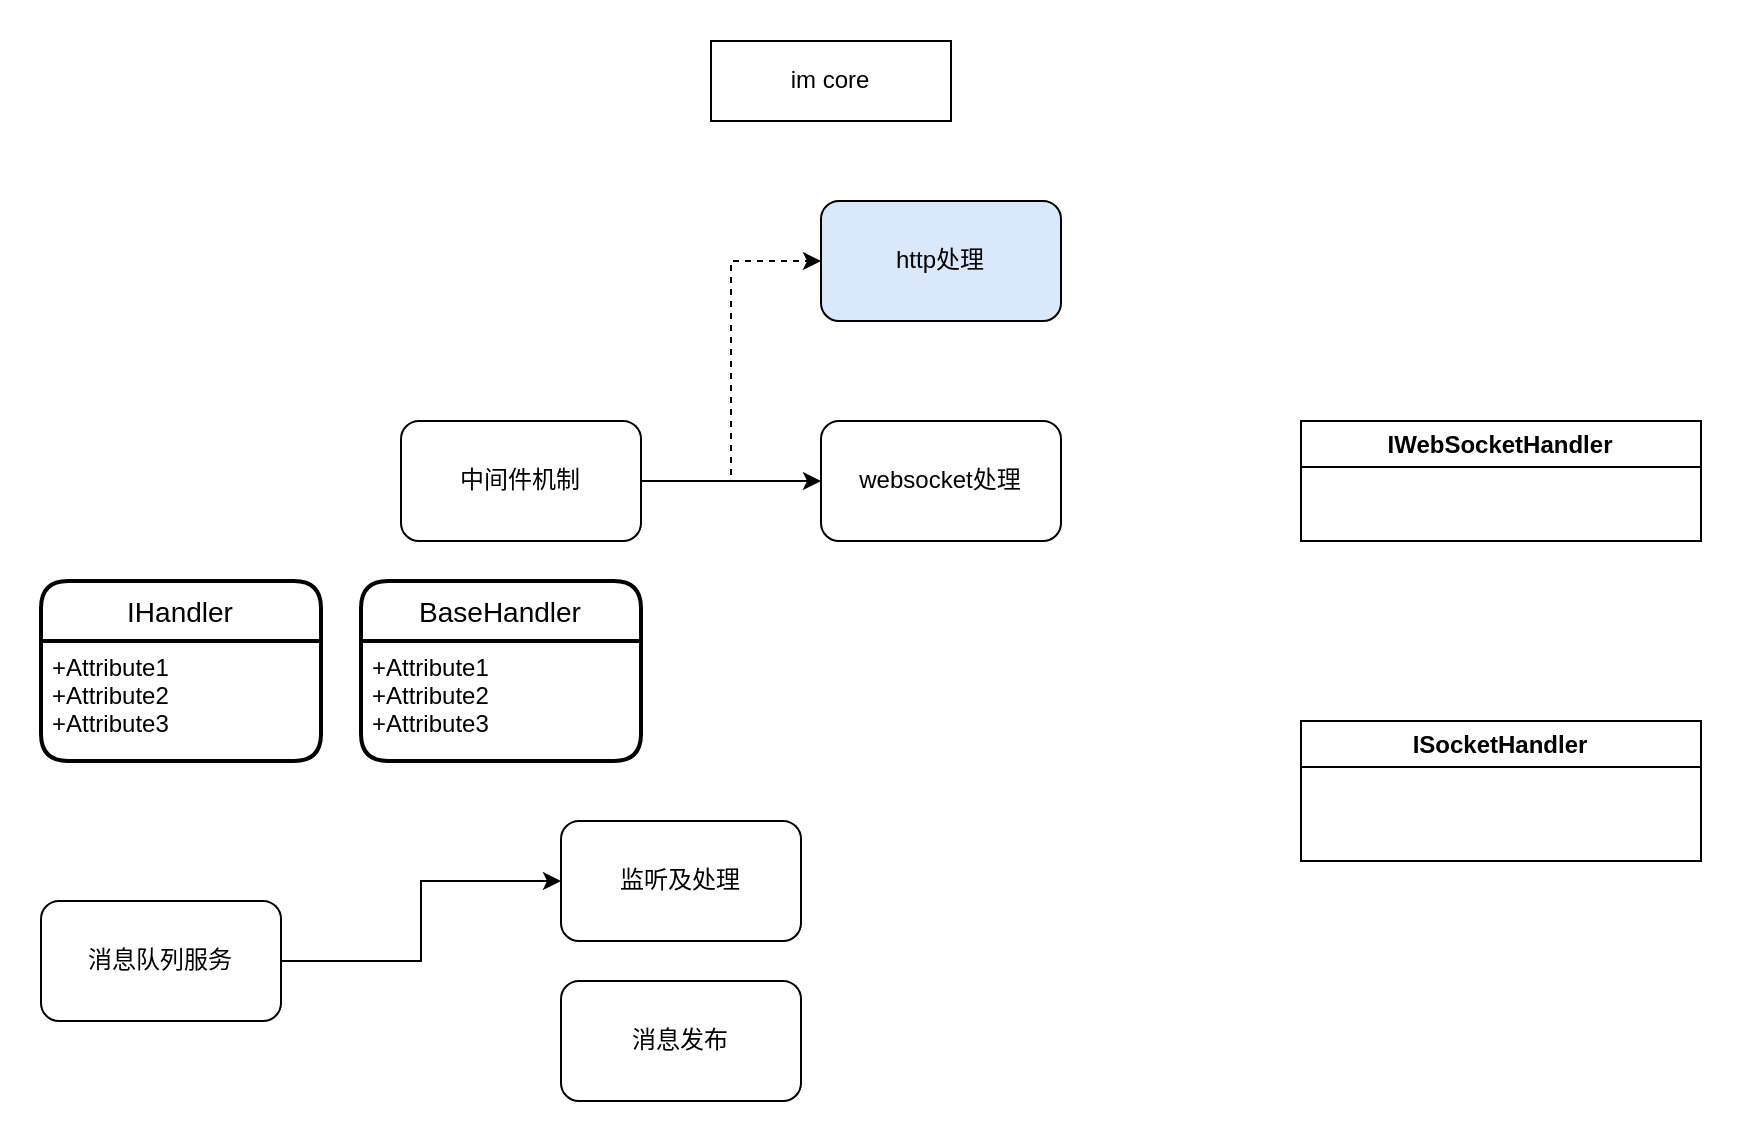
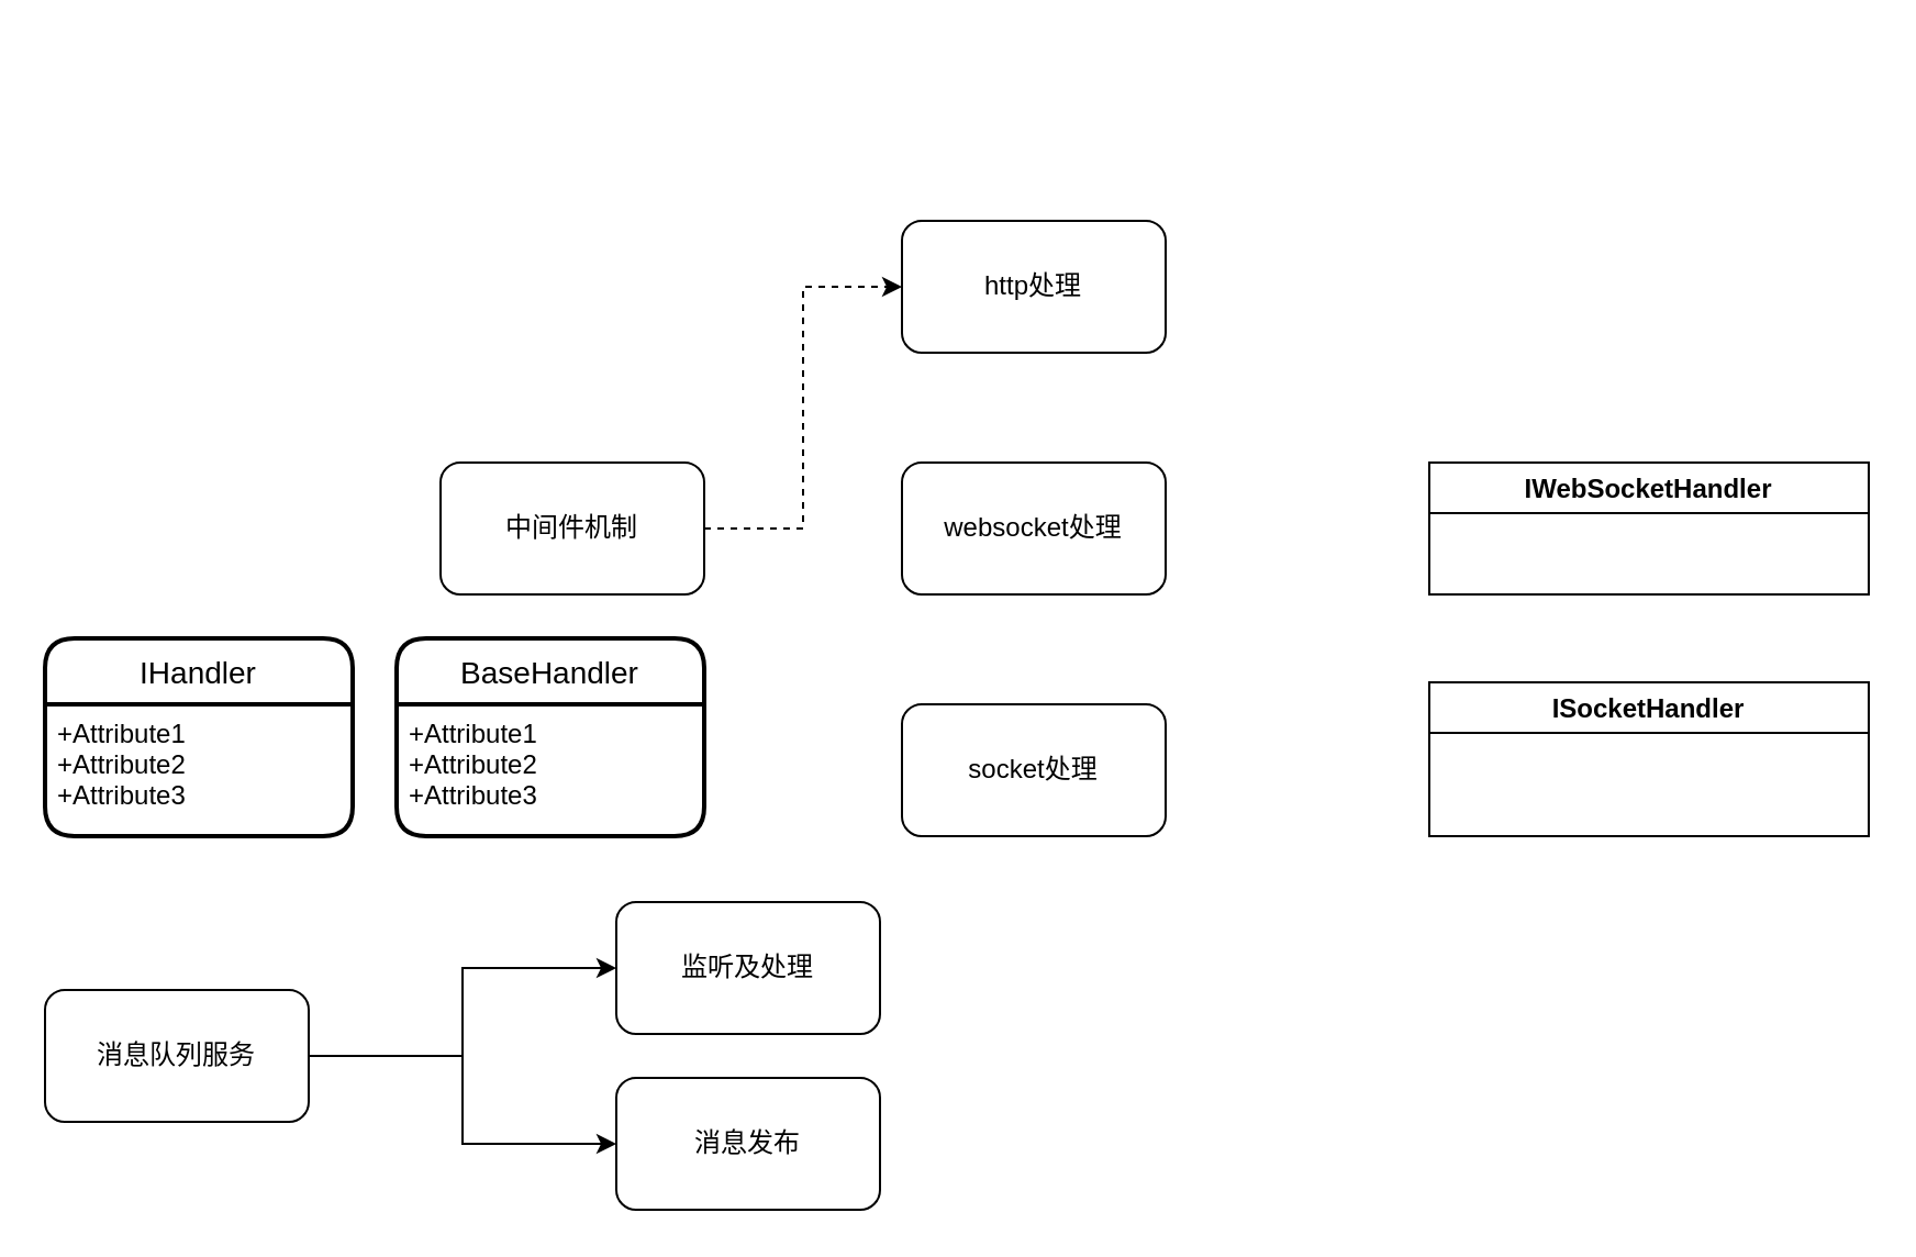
  <mxCell id="0" />
  <mxCell id="1" parent="0" />
+ <mxCell id="2" value="socket处理" style="rounded=1;whiteSpace=wrap;html=1;" vertex="1" parent="1"><mxGeometry x="410" y="320" width="120" height="60" as="geometry" /></mxCell>
  <mxCell id="3" style="edgeStyle=orthogonalEdgeStyle;rounded=0;orthogonalLoop=1;jettySize=auto;html=1;entryX=0;entryY=0.5;entryDx=0;entryDy=0;dashed=1;" edge="1" parent="1" source="11" target="5"><mxGeometry relative="1" as="geometry" /></mxCell>
- <mxCell id="4" style="edgeStyle=orthogonalEdgeStyle;rounded=0;orthogonalLoop=1;jettySize=auto;html=1;entryX=0;entryY=0.5;entryDx=0;entryDy=0;" edge="1" parent="1" source="11" target="6"><mxGeometry relative="1" as="geometry" /></mxCell>
- <mxCell id="5" value="http处理" style="rounded=1;whiteSpace=wrap;html=1;fillColor=#dae8fc;" vertex="1" parent="1"><mxGeometry x="410" y="100" width="120" height="60" as="geometry" /></mxCell>
+ <mxCell id="5" value="http处理" style="rounded=1;whiteSpace=wrap;html=1;" vertex="1" parent="1"><mxGeometry x="410" y="100" width="120" height="60" as="geometry" /></mxCell>
  <mxCell id="6" value="websocket处理" style="rounded=1;whiteSpace=wrap;html=1;" vertex="1" parent="1"><mxGeometry x="410" y="210" width="120" height="60" as="geometry" /></mxCell>
- <mxCell id="7" value="im core" style="rounded=0;whiteSpace=wrap;html=1;" vertex="1" parent="1"><mxGeometry x="355" y="20" width="120" height="40" as="geometry" /></mxCell>
  <mxCell id="8" value="" style="edgeStyle=orthogonalEdgeStyle;rounded=0;orthogonalLoop=1;jettySize=auto;html=1;" edge="1" parent="1" source="10" target="12"><mxGeometry relative="1" as="geometry" /></mxCell>
+ <mxCell id="9" style="edgeStyle=orthogonalEdgeStyle;rounded=0;orthogonalLoop=1;jettySize=auto;html=1;entryX=0;entryY=0.5;entryDx=0;entryDy=0;" edge="1" parent="1" source="10" target="13"><mxGeometry relative="1" as="geometry" /></mxCell>
  <mxCell id="10" value="消息队列服务" style="rounded=1;whiteSpace=wrap;html=1;" vertex="1" parent="1"><mxGeometry x="20" y="450" width="120" height="60" as="geometry" /></mxCell>
  <mxCell id="11" value="中间件机制" style="rounded=1;whiteSpace=wrap;html=1;" vertex="1" parent="1"><mxGeometry x="200" y="210" width="120" height="60" as="geometry" /></mxCell>
  <mxCell id="12" value="监听及处理" style="whiteSpace=wrap;html=1;rounded=1;" vertex="1" parent="1"><mxGeometry x="280" y="410" width="120" height="60" as="geometry" /></mxCell>
  <mxCell id="13" value="消息发布" style="whiteSpace=wrap;html=1;rounded=1;" vertex="1" parent="1"><mxGeometry x="280" y="490" width="120" height="60" as="geometry" /></mxCell>
  <mxCell id="14" value="IWebSocketHandler" style="swimlane;" vertex="1" parent="1"><mxGeometry x="650" y="210" width="200" height="60" as="geometry" /></mxCell>
- <mxCell id="15" value="ISocketHandler" style="swimlane;" vertex="1" parent="1"><mxGeometry x="650" y="360" width="200" height="70" as="geometry" /></mxCell>
+ <mxCell id="15" value="ISocketHandler" style="swimlane;" vertex="1" parent="1"><mxGeometry x="650" y="310" width="200" height="70" as="geometry" /></mxCell>
  <mxCell id="16" value="IHandler" style="swimlane;childLayout=stackLayout;horizontal=1;startSize=30;horizontalStack=0;rounded=1;fontSize=14;fontStyle=0;strokeWidth=2;resizeParent=0;resizeLast=1;shadow=0;dashed=0;align=center;" vertex="1" parent="1"><mxGeometry x="20" y="290" width="140" height="90" as="geometry" /></mxCell>
  <mxCell id="17" value="+Attribute1&#10;+Attribute2&#10;+Attribute3" style="align=left;strokeColor=none;fillColor=none;spacingLeft=4;fontSize=12;verticalAlign=top;resizable=0;rotatable=0;part=1;" vertex="1" parent="16"><mxGeometry y="30" width="140" height="60" as="geometry" /></mxCell>
  <mxCell id="18" value="BaseHandler" style="swimlane;childLayout=stackLayout;horizontal=1;startSize=30;horizontalStack=0;rounded=1;fontSize=14;fontStyle=0;strokeWidth=2;resizeParent=0;resizeLast=1;shadow=0;dashed=0;align=center;" vertex="1" parent="1"><mxGeometry x="180" y="290" width="140" height="90" as="geometry" /></mxCell>
  <mxCell id="19" value="+Attribute1&#10;+Attribute2&#10;+Attribute3" style="align=left;strokeColor=none;fillColor=none;spacingLeft=4;fontSize=12;verticalAlign=top;resizable=0;rotatable=0;part=1;" vertex="1" parent="18"><mxGeometry y="30" width="140" height="60" as="geometry" /></mxCell>
